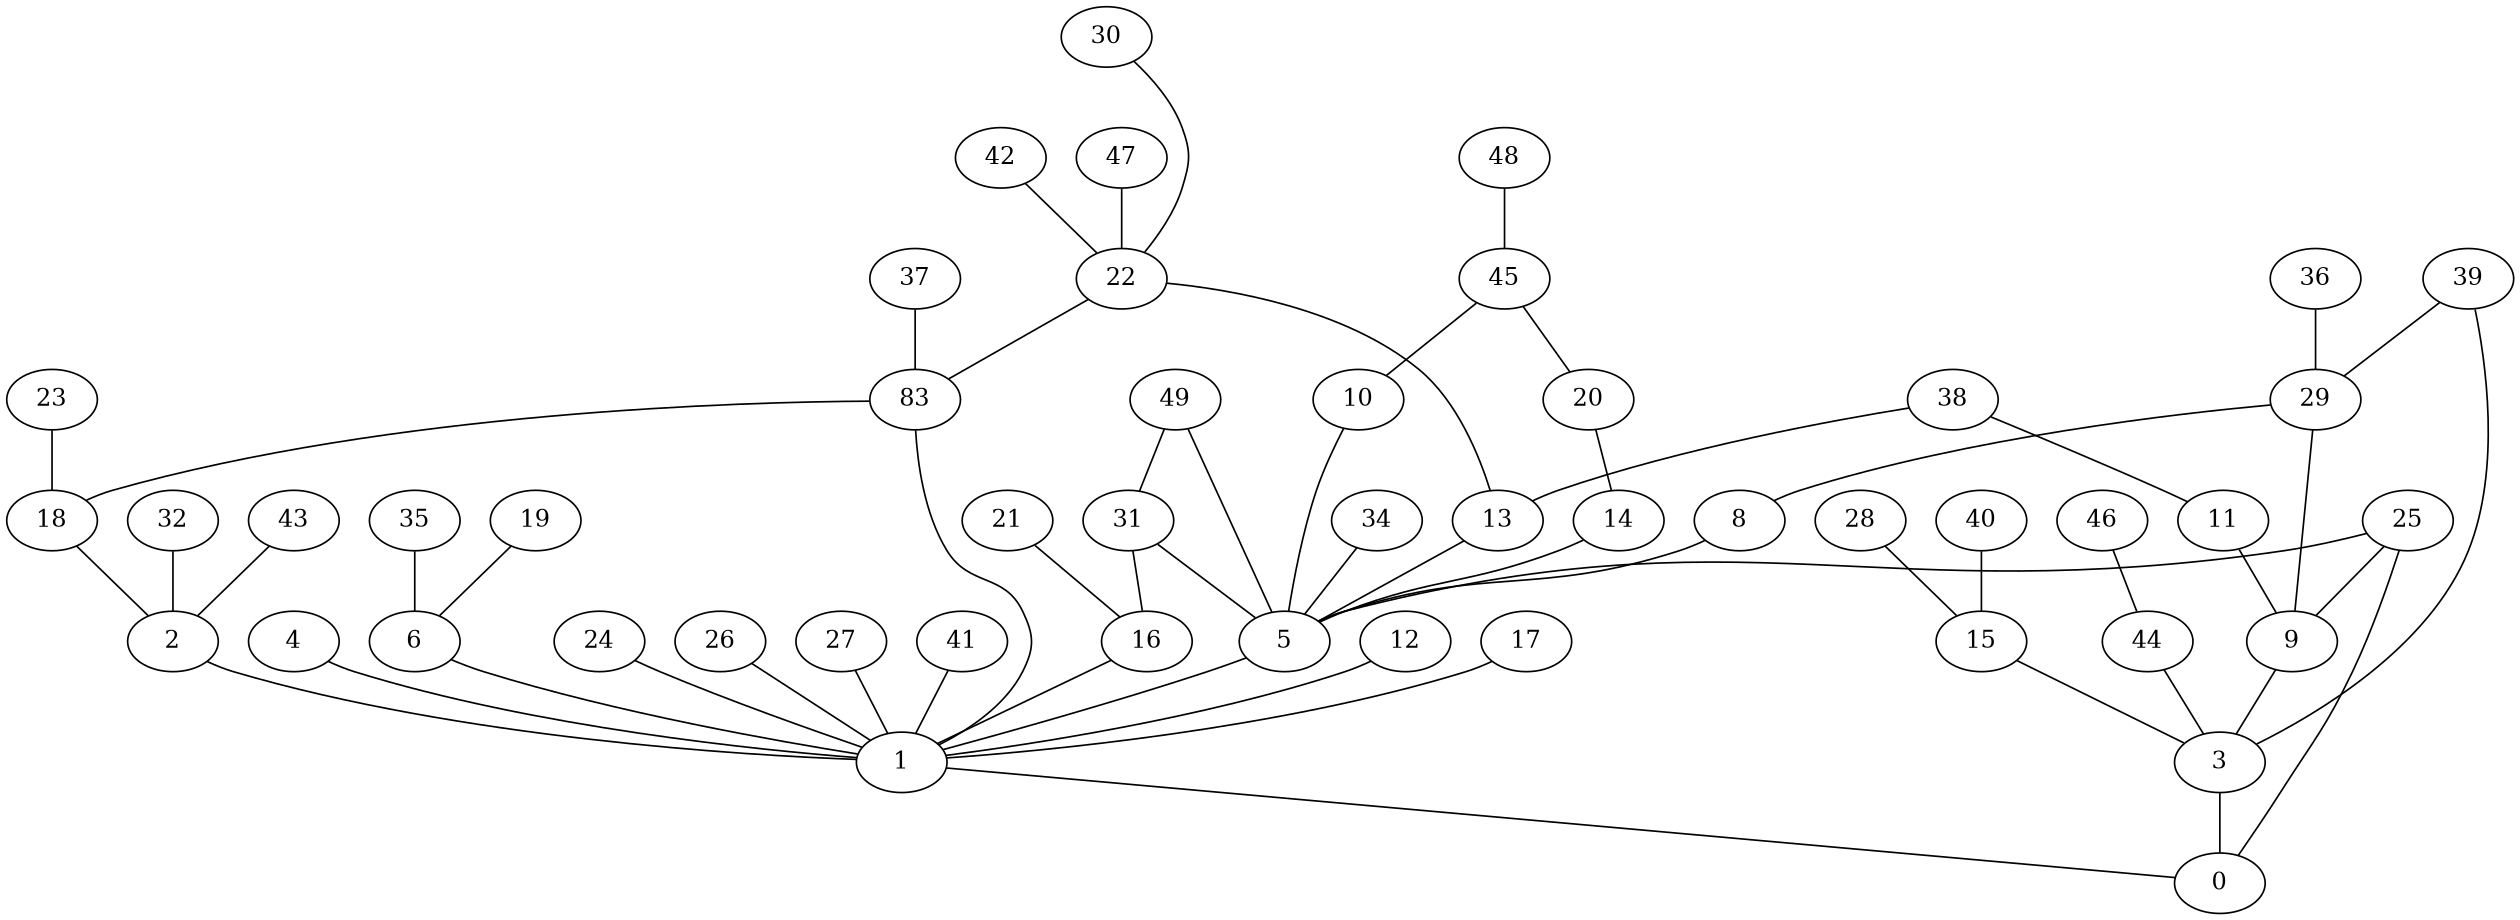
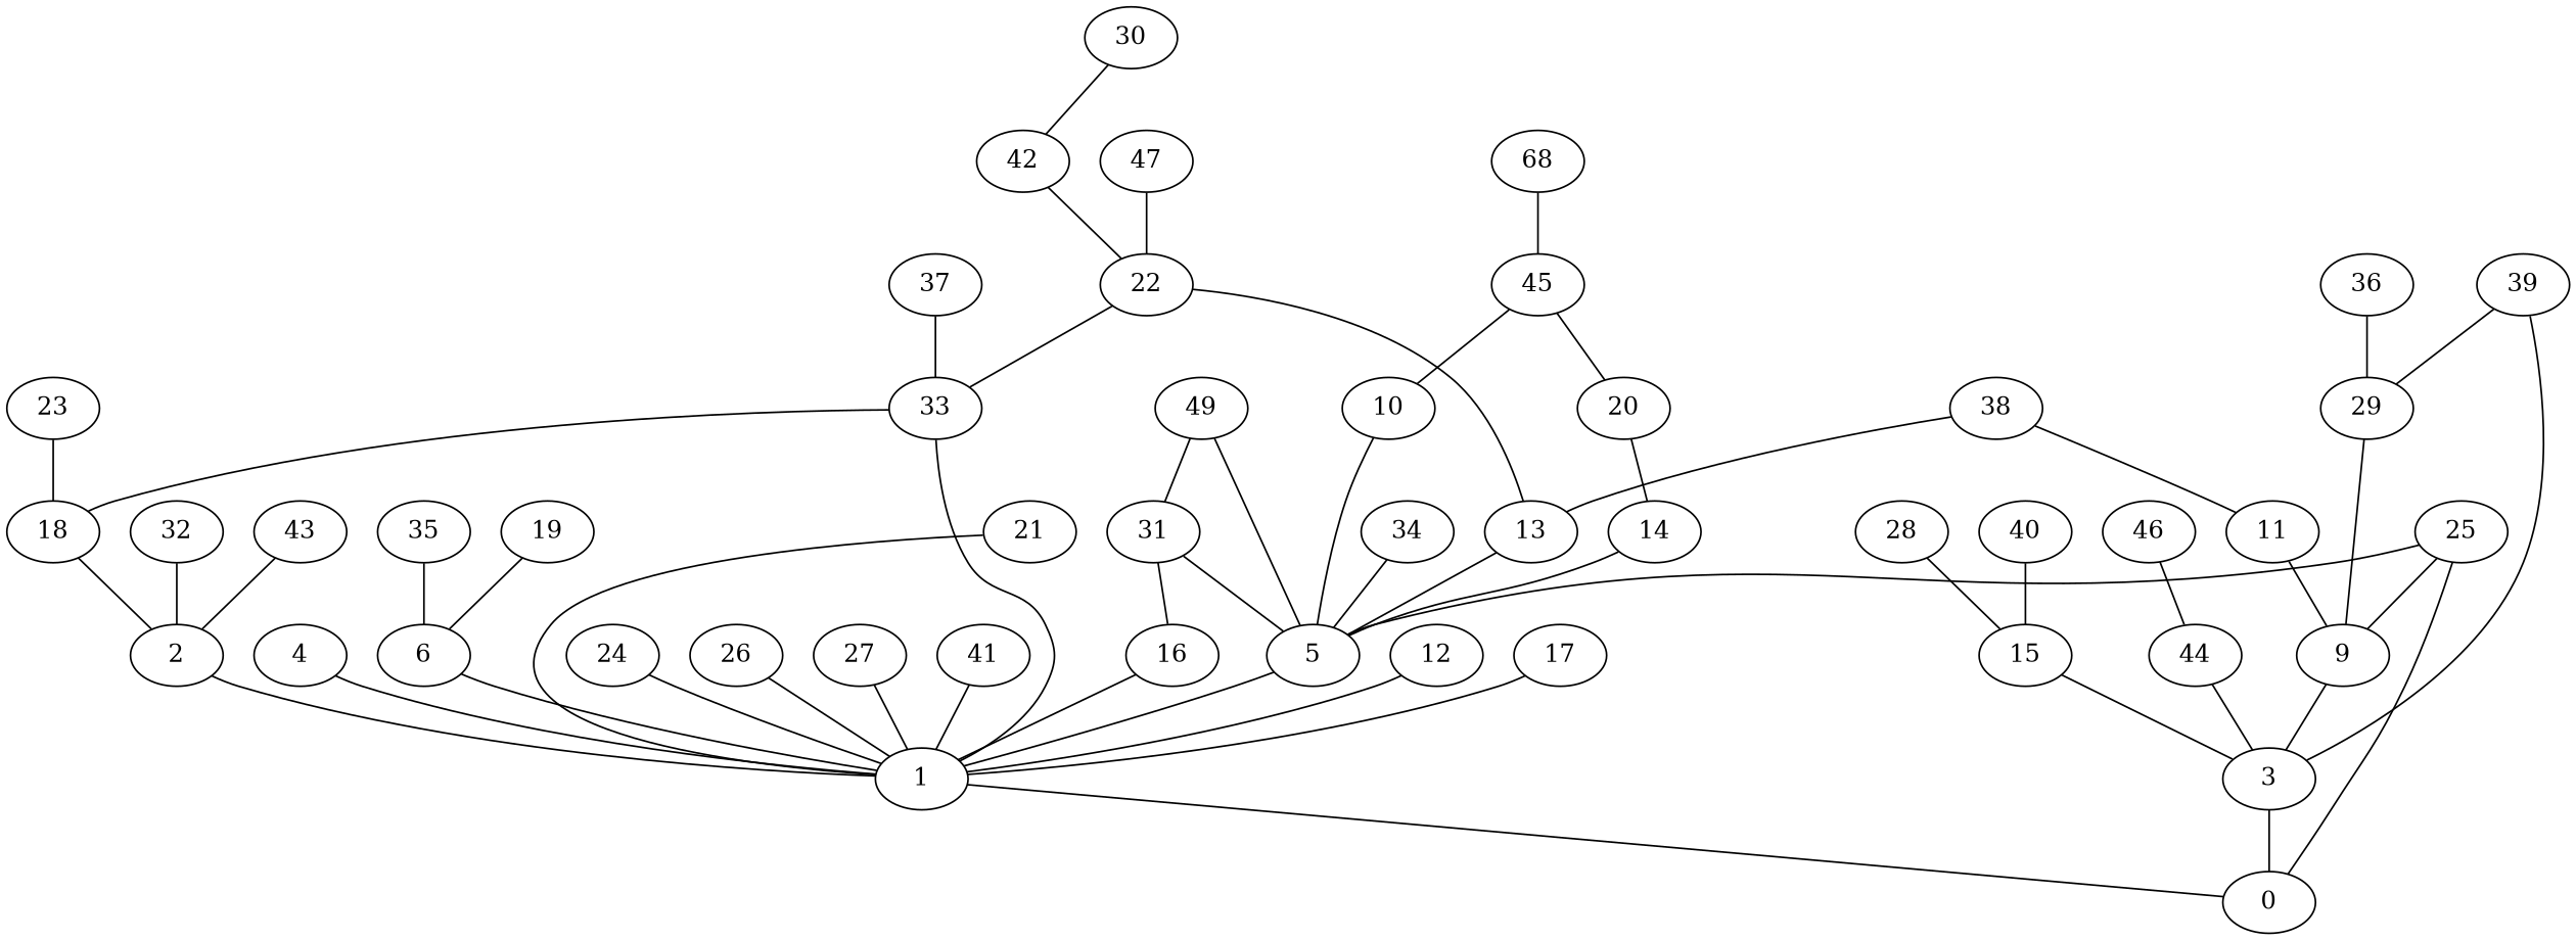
  graph {
    1
    0
    2
    3
    4
    5
    6
-   8
    9
    10
    11
    12
    13
    14
    15
    16
    17
    18
    19
    20
    21
    22
-   33 [label=83]
+   33
    23
    24
    25
    26
    27
    28
    29
    30
    31
    32
    34
    35
    36
    37
    38
    39
    40
    41
    42
    43
    44
    45
    46
    47
-   48
+   48 [label=68]
    49
    1 -- 0
    2 -- 1
    3 -- 0
    4 -- 1
    5 -- 1
    6 -- 1
-   8 -- 5
    9 -- 3
    10 -- 5
    11 -- 9
    12 -- 1
    13 -- 5
    14 -- 5
    15 -- 3
    16 -- 1
    17 -- 1
    18 -- 2
    19 -- 6
    20 -- 14
-   21 -- 16
+   21 -- 1
    22 -- 13
    22 -- 33
    33 -- 1
    33 -- 18
    23 -- 18
    24 -- 1
    25 -- 0
    25 -- 5
    25 -- 9
    26 -- 1
    27 -- 1
    28 -- 15
-   29 -- 8
    29 -- 9
-   30 -- 22
+   30 -- 42
    31 -- 5
    31 -- 16
    32 -- 2
    34 -- 5
    35 -- 6
    36 -- 29
    37 -- 33
    38 -- 11
    38 -- 13
    39 -- 3
    39 -- 29
    40 -- 15
    41 -- 1
    42 -- 22
    43 -- 2
    44 -- 3
    45 -- 10
    45 -- 20
    46 -- 44
    47 -- 22
    48 -- 45
    49 -- 5
    49 -- 31
  }
